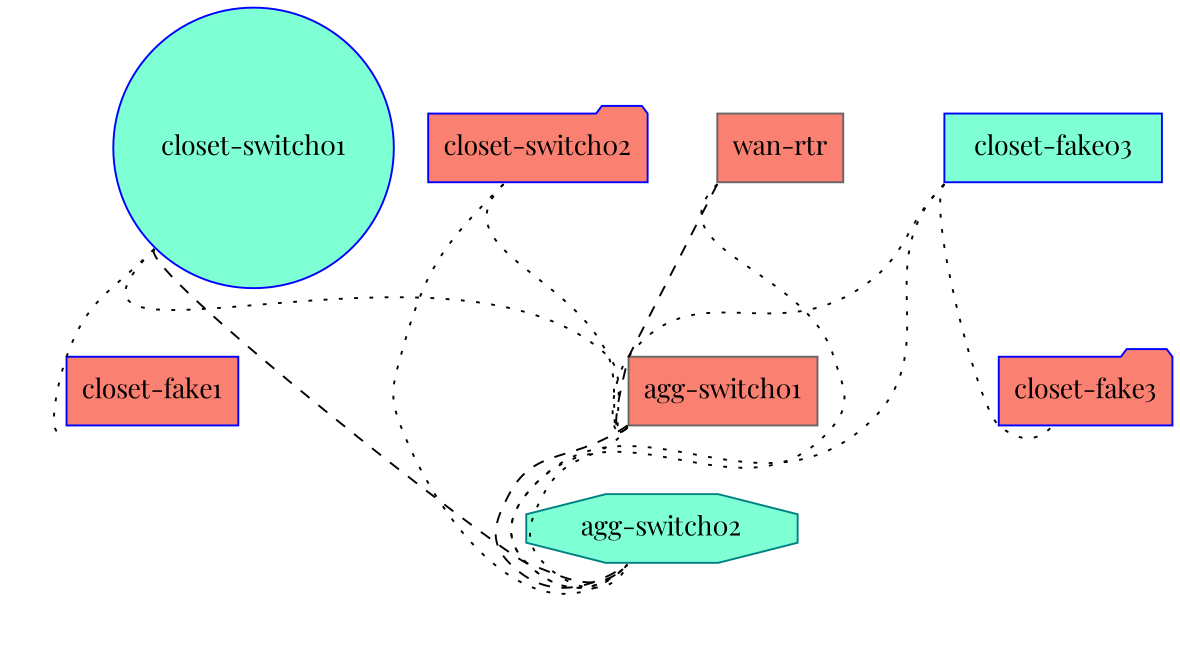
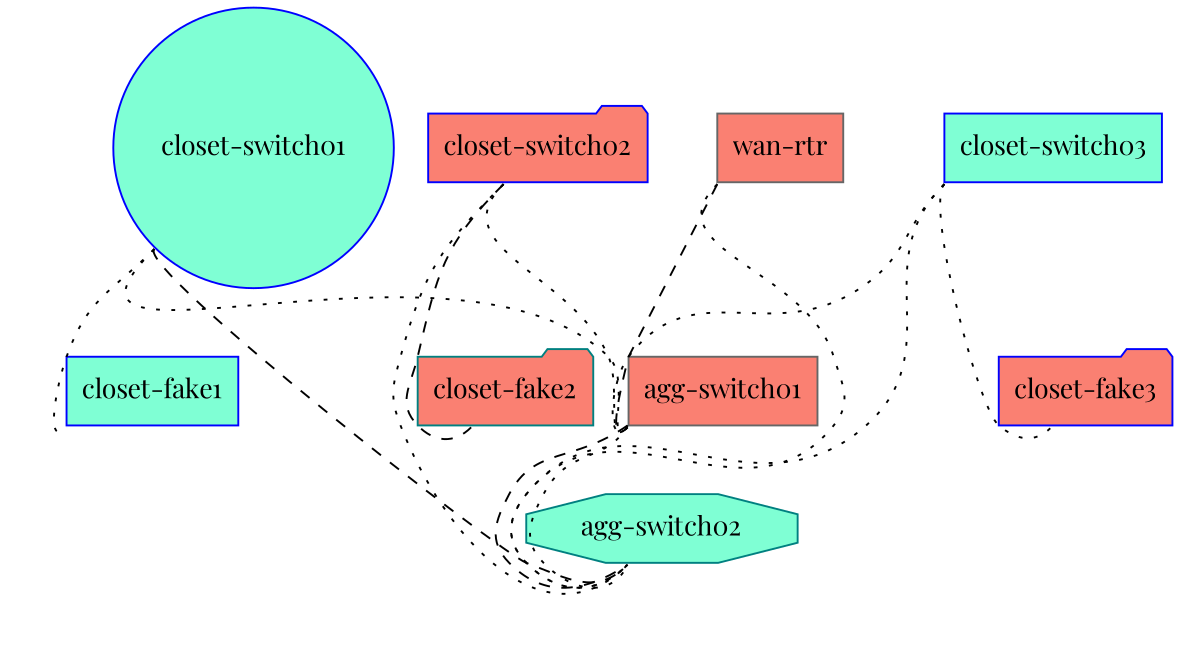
  graph {
    fontname="Playfair Display"
    node [color=blue config="./helper_scripts/extra_switch_config.sh" fillcolor=salmon fontname="Playfair Display" function=leaf memory=768 os="CumulusCommunity/cumulus-vx" shape=box style=filled version="3.7.2"]
    edge [fontname="Playfair Display" headport=swp7 style=dotted tailport=swp7]
    "agg-switch01" [color=gray40 mgmt_ip="192.168.200.1"]
    "agg-switch02" [color=teal fillcolor=aquamarine mgmt_ip="192.168.200.2" shape=octagon]
    "wan-rtr" [color=gray40 mgmt_ip="192.168.200.10"]
    "closet-switch01" [fillcolor=aquamarine mgmt_ip="192.168.200.11" shape=circle]
-   "closet-fake1" [function=fake config="" memory="" os="" version=""]
+   "closet-fake1" [fillcolor=aquamarine function=fake config="" memory="" os="" version=""]
    "closet-switch02" [mgmt_ip="192.168.200.12" shape=folder]
-   "closet-switch03" [fillcolor=aquamarine mgmt_ip="192.168.200.13" label="closet-fake03"]
+   "closet-fake2" [color=teal function=fake shape=folder config="" memory="" os="" version=""]
+   "closet-switch03" [fillcolor=aquamarine mgmt_ip="192.168.200.13"]
    "closet-fake3" [function=fake shape=folder config="" memory="" os="" version=""]
    "agg-switch01" -- "agg-switch02" [headport=swp1 style=dashed tailport=swp1]
    "agg-switch01" -- "agg-switch02" [headport=swp2 tailport=swp2]
    "wan-rtr" -- "agg-switch01" [headport=swp40 style=dashed tailport=swp40]
    "wan-rtr" -- "agg-switch02" [headport=swp40 tailport=swp41]
    "closet-switch01" -- "agg-switch01" [headport=swp11 tailport=swp11]
    "closet-switch01" -- "agg-switch02" [headport=swp11 style=dashed tailport=swp12]
    "closet-switch01" -- "closet-fake1"
    "closet-switch02" -- "agg-switch01" [headport=swp22 tailport=swp21]
    "closet-switch02" -- "agg-switch02" [headport=swp22 tailport=swp22]
+   "closet-switch02" -- "closet-fake2" [style=dashed]
    "closet-switch03" -- "agg-switch01" [headport=swp33 tailport=swp31]
    "closet-switch03" -- "agg-switch02" [headport=swp33 tailport=swp32]
    "closet-switch03" -- "closet-fake3"
  }
